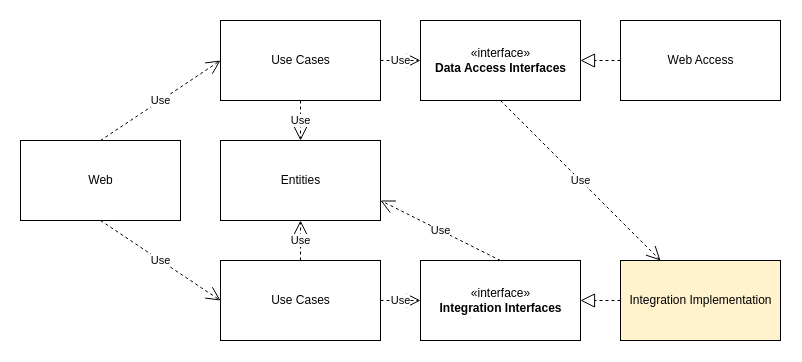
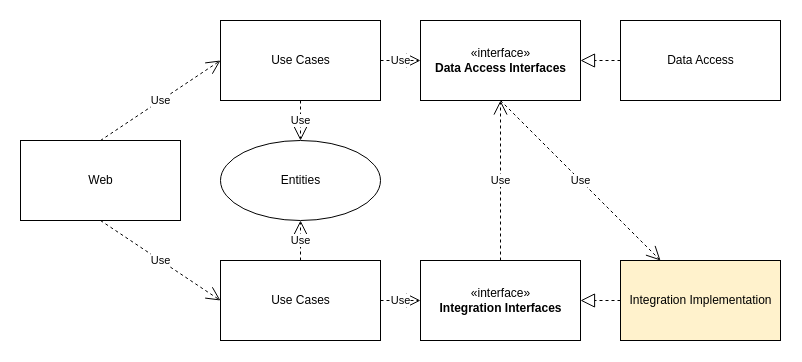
  <mxCell id="0" />
  <mxCell id="1" parent="0" />
  <mxCell id="2" value="Web" style="html=1;" parent="1" vertex="1"><mxGeometry x="20" y="140" width="160" height="80" as="geometry" /></mxCell>
  <mxCell id="3" value="Use Cases" style="html=1;" parent="1" vertex="1"><mxGeometry x="220" y="20" width="160" height="80" as="geometry" /></mxCell>
- <mxCell id="4" value="Web Access" style="html=1;" parent="1" vertex="1"><mxGeometry x="620" y="20" width="160" height="80" as="geometry" /></mxCell>
- <mxCell id="5" value="Entities" style="html=1;" parent="1" vertex="1"><mxGeometry x="220" y="140" width="160" height="80" as="geometry" /></mxCell>
+ <mxCell id="4" value="Data Access" style="html=1;" parent="1" vertex="1"><mxGeometry x="620" y="20" width="160" height="80" as="geometry" /></mxCell>
+ <mxCell id="5" value="Entities" style="ellipse;html=1;" parent="1" vertex="1"><mxGeometry x="220" y="140" width="160" height="80" as="geometry" /></mxCell>
  <mxCell id="6" value="Use" style="endArrow=open;endSize=12;dashed=1;html=1;exitX=0.5;exitY=0;exitDx=0;exitDy=0;entryX=0;entryY=0.5;entryDx=0;entryDy=0;" parent="1" source="2" target="3" edge="1"><mxGeometry width="160" relative="1" as="geometry"><mxPoint x="370" y="20" as="sourcePoint" /><mxPoint x="530" y="20" as="targetPoint" /></mxGeometry></mxCell>
  <mxCell id="7" value="Use" style="endArrow=open;endSize=12;dashed=1;html=1;entryX=0.5;entryY=0;entryDx=0;entryDy=0;exitX=0.5;exitY=1;exitDx=0;exitDy=0;" parent="1" source="3" target="5" edge="1"><mxGeometry width="160" relative="1" as="geometry"><mxPoint x="340" y="19.5" as="sourcePoint" /><mxPoint x="500" y="19.5" as="targetPoint" /></mxGeometry></mxCell>
  <mxCell id="8" value="«interface»&lt;br&gt;&lt;b&gt;Data Access Interfaces&lt;/b&gt;" style="html=1;" parent="1" vertex="1"><mxGeometry x="420" y="20" width="160" height="80" as="geometry" /></mxCell>
  <mxCell id="9" value="" style="endArrow=block;dashed=1;endFill=0;endSize=12;html=1;exitX=0;exitY=0.5;exitDx=0;exitDy=0;" parent="1" source="4" target="8" edge="1"><mxGeometry width="160" relative="1" as="geometry"><mxPoint x="450" y="380" as="sourcePoint" /><mxPoint x="610" y="380" as="targetPoint" /></mxGeometry></mxCell>
  <mxCell id="10" value="Use" style="endArrow=open;endSize=12;dashed=1;html=1;exitX=0.5;exitY=0;exitDx=0;exitDy=0;entryX=0.5;entryY=1;entryDx=0;entryDy=0;" parent="1" source="11" target="5" edge="1"><mxGeometry width="160" relative="1" as="geometry"><mxPoint x="339" y="300" as="sourcePoint" /><mxPoint x="339" y="380" as="targetPoint" /></mxGeometry></mxCell>
  <mxCell id="11" value="Use Cases" style="html=1;" parent="1" vertex="1"><mxGeometry x="220" y="260" width="160" height="80" as="geometry" /></mxCell>
  <mxCell id="12" value="Use" style="endArrow=open;endSize=12;dashed=1;html=1;exitX=0.5;exitY=0;exitDx=0;exitDy=0;entryX=0;entryY=0.5;entryDx=0;entryDy=0;" parent="1" target="11" edge="1"><mxGeometry width="160" relative="1" as="geometry"><mxPoint x="100" y="220" as="sourcePoint" /><mxPoint x="220" y="140" as="targetPoint" /></mxGeometry></mxCell>
  <mxCell id="13" value="«interface»&lt;br&gt;&lt;b&gt;Integration Interfaces&lt;/b&gt;" style="html=1;" parent="1" vertex="1"><mxGeometry x="420" y="260" width="160" height="80" as="geometry" /></mxCell>
  <mxCell id="14" value="Integration Implementation" style="html=1;fillColor=#fff2cc;" parent="1" vertex="1"><mxGeometry x="620" y="260" width="160" height="80" as="geometry" /></mxCell>
  <mxCell id="15" value="" style="endArrow=block;dashed=1;endFill=0;endSize=12;html=1;exitX=0;exitY=0.5;exitDx=0;exitDy=0;entryX=1;entryY=0.5;entryDx=0;entryDy=0;" parent="1" source="14" target="13" edge="1"><mxGeometry width="160" relative="1" as="geometry"><mxPoint x="630" y="70" as="sourcePoint" /><mxPoint x="590" y="70" as="targetPoint" /></mxGeometry></mxCell>
  <mxCell id="16" value="Use" style="endArrow=open;endSize=12;dashed=1;html=1;exitX=1;exitY=0.5;exitDx=0;exitDy=0;entryX=0;entryY=0.5;entryDx=0;entryDy=0;" parent="1" source="3" target="8" edge="1"><mxGeometry width="160" relative="1" as="geometry"><mxPoint x="150" y="150" as="sourcePoint" /><mxPoint x="440" y="110" as="targetPoint" /></mxGeometry></mxCell>
  <mxCell id="17" value="Use" style="endArrow=open;endSize=12;dashed=1;html=1;exitX=1;exitY=0.5;exitDx=0;exitDy=0;entryX=0;entryY=0.5;entryDx=0;entryDy=0;" parent="1" source="11" target="13" edge="1"><mxGeometry width="160" relative="1" as="geometry"><mxPoint x="470" y="70" as="sourcePoint" /><mxPoint x="440" y="360" as="targetPoint" /></mxGeometry></mxCell>
  <mxCell id="18" value="Use" style="endArrow=open;endSize=12;dashed=1;html=1;exitX=0.5;exitY=1;exitDx=0;exitDy=0;" parent="1" source="8" target="14" edge="1"><mxGeometry width="160" relative="1" as="geometry"><mxPoint x="530" y="170" as="sourcePoint" /><mxPoint x="650" y="90" as="targetPoint" /></mxGeometry></mxCell>
- <mxCell id="19" value="Use" style="endArrow=open;endSize=12;dashed=1;html=1;exitX=0.5;exitY=0;exitDx=0;exitDy=0;entryX=1;entryY=0.75;entryDx=0;entryDy=0;" parent="1" source="13" target="5" edge="1"><mxGeometry width="160" relative="1" as="geometry"><mxPoint x="510" y="110" as="sourcePoint" /><mxPoint x="390" y="190" as="targetPoint" /></mxGeometry></mxCell>
+ <mxCell id="19" value="Use" style="endArrow=open;endSize=12;dashed=1;html=1;exitX=0.5;exitY=0;exitDx=0;exitDy=0;" parent="1" source="13" target="8" edge="1"><mxGeometry width="160" relative="1" as="geometry"><mxPoint x="510" y="110" as="sourcePoint" /><mxPoint x="390" y="190" as="targetPoint" /></mxGeometry></mxCell>
